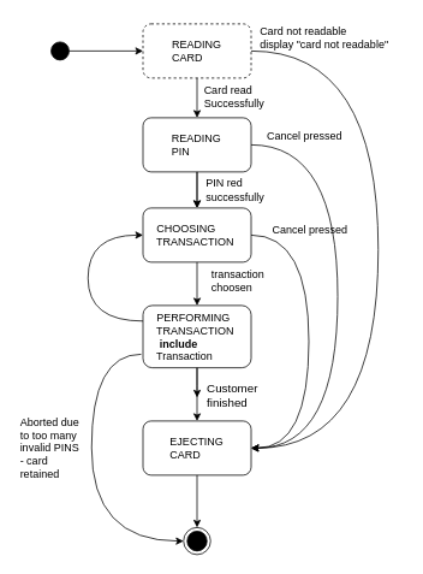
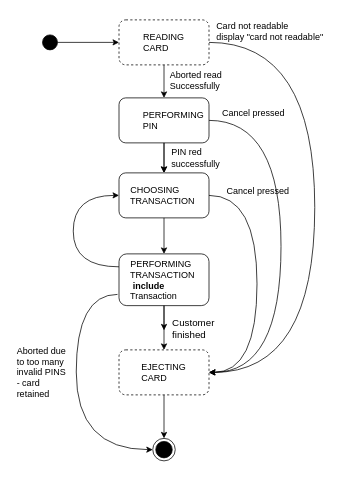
  <mxCell id="0" />
  <mxCell id="1" parent="0" />
  <mxCell id="2" style="edgeStyle=orthogonalEdgeStyle;rounded=0;orthogonalLoop=1;jettySize=auto;html=1;entryX=0.5;entryY=0;entryDx=0;entryDy=0;strokeColor=light-dark(#000000,#000000);" edge="1" parent="1" source="4" target="8"><mxGeometry relative="1" as="geometry" /></mxCell>
  <mxCell id="3" style="edgeStyle=elbowEdgeStyle;rounded=0;orthogonalLoop=1;jettySize=auto;html=1;entryX=1;entryY=0.5;entryDx=0;entryDy=0;strokeColor=light-dark(#000000,#000000);curved=1;" edge="1" parent="1" source="4" target="10"><mxGeometry relative="1" as="geometry"><Array as="points"><mxPoint x="419" y="281" /></Array></mxGeometry></mxCell>
  <mxCell id="4" value="&lt;font style=&quot;color: light-dark(rgb(0, 0, 0), rgb(0, 0, 0));&quot;&gt;RE&lt;/font&gt;&lt;font style=&quot;color: light-dark(rgb(0, 0, 0), rgb(0, 0, 0));&quot;&gt;ADING&lt;/font&gt;&lt;div style=&quot;text-align: left;&quot;&gt;&lt;font style=&quot;color: light-dark(rgb(0, 0, 0), rgb(0, 0, 0));&quot;&gt;CARD&lt;/font&gt;&lt;/div&gt;" style="rounded=1;whiteSpace=wrap;html=1;fillColor=none;strokeColor=light-dark(#000000,#000000);dashed=1;" vertex="1" parent="1"><mxGeometry x="158" y="26" width="120" height="60" as="geometry" /></mxCell>
  <mxCell id="5" value="" style="edgeStyle=orthogonalEdgeStyle;rounded=0;orthogonalLoop=1;jettySize=auto;html=1;" edge="1" parent="1" source="8" target="18"><mxGeometry relative="1" as="geometry" /></mxCell>
  <mxCell id="6" style="edgeStyle=orthogonalEdgeStyle;rounded=0;orthogonalLoop=1;jettySize=auto;html=1;entryX=0.5;entryY=0;entryDx=0;entryDy=0;strokeColor=light-dark(#000000,#000000);" edge="1" parent="1" source="8" target="18"><mxGeometry relative="1" as="geometry" /></mxCell>
  <mxCell id="7" style="edgeStyle=elbowEdgeStyle;rounded=0;orthogonalLoop=1;jettySize=auto;html=1;entryX=1;entryY=0.5;entryDx=0;entryDy=0;strokeColor=light-dark(#000000,#000000);curved=1;" edge="1" parent="1" source="8" target="10"><mxGeometry relative="1" as="geometry"><Array as="points"><mxPoint x="374" y="328" /></Array></mxGeometry></mxCell>
- <mxCell id="8" value="&lt;font style=&quot;color: light-dark(rgb(0, 0, 0), rgb(0, 0, 0));&quot;&gt;&amp;nbsp; &amp;nbsp; &amp;nbsp; &amp;nbsp; &amp;nbsp;READING&amp;nbsp;&lt;/font&gt;&lt;div&gt;&lt;font style=&quot;color: light-dark(rgb(0, 0, 0), rgb(0, 0, 0));&quot;&gt;&amp;nbsp; &amp;nbsp; &amp;nbsp; &amp;nbsp; &amp;nbsp;&lt;/font&gt;&lt;span style=&quot;color: light-dark(rgb(0, 0, 0), rgb(0, 0, 0)); background-color: transparent;&quot;&gt;PIN&lt;/span&gt;&lt;/div&gt;" style="rounded=1;whiteSpace=wrap;html=1;fillColor=none;strokeColor=light-dark(#000000,#000000);align=left;" vertex="1" parent="1"><mxGeometry x="158" y="130" width="120" height="60" as="geometry" /></mxCell>
+ <mxCell id="8" value="&lt;font style=&quot;color: light-dark(rgb(0, 0, 0), rgb(0, 0, 0));&quot;&gt;&amp;nbsp; &amp;nbsp; &amp;nbsp; &amp;nbsp; &amp;nbsp;PERFORMING&amp;nbsp;&lt;/font&gt;&lt;div&gt;&lt;font style=&quot;color: light-dark(rgb(0, 0, 0), rgb(0, 0, 0));&quot;&gt;&amp;nbsp; &amp;nbsp; &amp;nbsp; &amp;nbsp; &amp;nbsp;&lt;/font&gt;&lt;span style=&quot;color: light-dark(rgb(0, 0, 0), rgb(0, 0, 0)); background-color: transparent;&quot;&gt;PIN&lt;/span&gt;&lt;/div&gt;" style="rounded=1;whiteSpace=wrap;html=1;fillColor=none;strokeColor=light-dark(#000000,#000000);align=left;" vertex="1" parent="1"><mxGeometry x="158" y="130" width="120" height="60" as="geometry" /></mxCell>
  <mxCell id="9" style="edgeStyle=orthogonalEdgeStyle;rounded=0;orthogonalLoop=1;jettySize=auto;html=1;strokeColor=light-dark(#000000,#000000);" edge="1" parent="1" source="10" target="19"><mxGeometry relative="1" as="geometry" /></mxCell>
- <mxCell id="10" value="&lt;font style=&quot;color: light-dark(rgb(0, 0, 0), rgb(26, 26, 26));&quot;&gt;EJECTING&lt;/font&gt;&lt;div style=&quot;text-align: left;&quot;&gt;&lt;font style=&quot;color: light-dark(rgb(0, 0, 0), rgb(26, 26, 26));&quot;&gt;CARD&lt;/font&gt;&lt;/div&gt;" style="rounded=1;whiteSpace=wrap;html=1;fillColor=none;strokeColor=light-dark(#000000,#000000);" vertex="1" parent="1"><mxGeometry x="158" y="466" width="120" height="60" as="geometry" /></mxCell>
+ <mxCell id="10" value="&lt;font style=&quot;color: light-dark(rgb(0, 0, 0), rgb(26, 26, 26));&quot;&gt;EJECTING&lt;/font&gt;&lt;div style=&quot;text-align: left;&quot;&gt;&lt;font style=&quot;color: light-dark(rgb(0, 0, 0), rgb(26, 26, 26));&quot;&gt;CARD&lt;/font&gt;&lt;/div&gt;" style="rounded=1;whiteSpace=wrap;html=1;fillColor=none;strokeColor=light-dark(#000000,#000000);dashed=1;" vertex="1" parent="1"><mxGeometry x="158" y="466" width="120" height="60" as="geometry" /></mxCell>
  <mxCell id="11" style="edgeStyle=orthogonalEdgeStyle;rounded=0;orthogonalLoop=1;jettySize=auto;html=1;" edge="1" parent="1" source="15"><mxGeometry relative="1" as="geometry"><mxPoint x="218" y="440" as="targetPoint" /></mxGeometry></mxCell>
  <mxCell id="12" style="edgeStyle=orthogonalEdgeStyle;rounded=0;orthogonalLoop=1;jettySize=auto;html=1;entryX=0.5;entryY=0;entryDx=0;entryDy=0;strokeColor=light-dark(#000000,#000000);" edge="1" parent="1" source="15" target="10"><mxGeometry relative="1" as="geometry" /></mxCell>
  <mxCell id="13" style="edgeStyle=elbowEdgeStyle;rounded=0;orthogonalLoop=1;jettySize=auto;html=1;entryX=0;entryY=0.5;entryDx=0;entryDy=0;curved=1;strokeColor=light-dark(#000000,#000000);" edge="1" parent="1" target="19"><mxGeometry relative="1" as="geometry"><mxPoint x="156" y="392" as="sourcePoint" /><mxPoint x="130" y="581" as="targetPoint" /><Array as="points"><mxPoint x="101" y="496" /></Array></mxGeometry></mxCell>
  <mxCell id="14" style="edgeStyle=orthogonalEdgeStyle;rounded=0;orthogonalLoop=1;jettySize=auto;html=1;exitX=0;exitY=0.25;exitDx=0;exitDy=0;entryX=0;entryY=0.5;entryDx=0;entryDy=0;curved=1;strokeColor=light-dark(#000000,#000000);" edge="1" parent="1" source="15" target="18"><mxGeometry relative="1" as="geometry"><Array as="points"><mxPoint x="97" y="355" /><mxPoint x="97" y="260" /></Array></mxGeometry></mxCell>
  <mxCell id="15" value="&lt;font style=&quot;color: light-dark(rgb(0, 0, 0), rgb(0, 0, 0));&quot;&gt;&amp;nbsp; &amp;nbsp; PERFORMING&lt;/font&gt;&lt;div&gt;&lt;font style=&quot;color: light-dark(rgb(0, 0, 0), rgb(0, 0, 0));&quot;&gt;&amp;nbsp; &amp;nbsp; TRANSACTION&lt;/font&gt;&lt;/div&gt;&lt;div&gt;&lt;font style=&quot;color: light-dark(rgb(0, 0, 0), rgb(0, 0, 0));&quot;&gt;&lt;b&gt;&amp;nbsp; &amp;nbsp; &amp;nbsp;include&lt;/b&gt;&lt;/font&gt;&lt;/div&gt;&lt;div&gt;&lt;font style=&quot;color: light-dark(rgb(0, 0, 0), rgb(0, 0, 0));&quot;&gt;&amp;nbsp; &amp;nbsp; Transaction&lt;/font&gt;&lt;/div&gt;" style="rounded=1;whiteSpace=wrap;html=1;fillColor=none;strokeColor=light-dark(#000000,#000000);align=left;" vertex="1" parent="1"><mxGeometry x="158" y="338" width="120" height="69" as="geometry" /></mxCell>
  <mxCell id="16" style="edgeStyle=orthogonalEdgeStyle;rounded=0;orthogonalLoop=1;jettySize=auto;html=1;entryX=0.5;entryY=0;entryDx=0;entryDy=0;strokeColor=light-dark(#000000,#000000);" edge="1" parent="1" source="18" target="15"><mxGeometry relative="1" as="geometry" /></mxCell>
  <mxCell id="17" style="edgeStyle=elbowEdgeStyle;rounded=0;orthogonalLoop=1;jettySize=auto;html=1;entryX=1;entryY=0.5;entryDx=0;entryDy=0;strokeColor=light-dark(#000000,#000000);curved=1;" edge="1" parent="1" source="18" target="10"><mxGeometry relative="1" as="geometry"><Array as="points"><mxPoint x="342" y="366" /></Array></mxGeometry></mxCell>
  <mxCell id="18" value="&lt;font style=&quot;color: light-dark(rgb(0, 0, 0), rgb(0, 0, 0));&quot;&gt;&amp;nbsp; &amp;nbsp; CHOOSING&lt;/font&gt;&lt;div&gt;&lt;font style=&quot;color: light-dark(rgb(0, 0, 0), rgb(0, 0, 0));&quot;&gt;&amp;nbsp; &amp;nbsp; TRANSACTION&lt;/font&gt;&lt;/div&gt;" style="rounded=1;whiteSpace=wrap;html=1;fillColor=none;strokeColor=light-dark(#000000,#000000);align=left;" vertex="1" parent="1"><mxGeometry x="158" y="230" width="120" height="60" as="geometry" /></mxCell>
  <mxCell id="19" value="" style="ellipse;html=1;shape=endState;fillColor=strokeColor;strokeColor=light-dark(#000000,#000000);" vertex="1" parent="1"><mxGeometry x="203" y="584" width="30" height="30" as="geometry" /></mxCell>
  <mxCell id="20" style="edgeStyle=orthogonalEdgeStyle;rounded=0;orthogonalLoop=1;jettySize=auto;html=1;entryX=0;entryY=0.5;entryDx=0;entryDy=0;strokeColor=light-dark(#000000,#000000);" edge="1" parent="1" source="21" target="4"><mxGeometry relative="1" as="geometry" /></mxCell>
  <mxCell id="21" value="" style="ellipse;fillColor=strokeColor;html=1;strokeColor=light-dark(#000000,#000000);" vertex="1" parent="1"><mxGeometry x="56" y="46" width="20" height="20" as="geometry" /></mxCell>
  <mxCell id="22" value="&lt;font style=&quot;color: light-dark(rgb(0, 0, 0), rgb(0, 0, 0));&quot;&gt;Card not readable&lt;/font&gt;&lt;div style=&quot;&quot;&gt;&lt;font style=&quot;color: light-dark(rgb(0, 0, 0), rgb(0, 0, 0));&quot;&gt;display &quot;card not readable&quot;&lt;/font&gt;&lt;/div&gt;" style="text;html=1;align=left;verticalAlign=middle;resizable=0;points=[];autosize=1;strokeColor=none;fillColor=none;" vertex="1" parent="1"><mxGeometry x="286" y="20" width="161" height="41" as="geometry" /></mxCell>
- <mxCell id="23" value="&lt;font style=&quot;color: light-dark(rgb(0, 0, 0), rgb(0, 0, 0));&quot;&gt;Card read&lt;/font&gt;&lt;div&gt;&lt;font style=&quot;color: light-dark(rgb(0, 0, 0), rgb(0, 0, 0));&quot;&gt;Successfully&lt;/font&gt;&lt;/div&gt;" style="text;html=1;align=left;verticalAlign=middle;resizable=0;points=[];autosize=1;strokeColor=none;fillColor=none;" vertex="1" parent="1"><mxGeometry x="224" y="86" width="85" height="41" as="geometry" /></mxCell>
+ <mxCell id="23" value="&lt;font style=&quot;color: light-dark(rgb(0, 0, 0), rgb(0, 0, 0));&quot;&gt;Aborted read&lt;/font&gt;&lt;div&gt;&lt;font style=&quot;color: light-dark(rgb(0, 0, 0), rgb(0, 0, 0));&quot;&gt;Successfully&lt;/font&gt;&lt;/div&gt;" style="text;html=1;align=left;verticalAlign=middle;resizable=0;points=[];autosize=1;strokeColor=none;fillColor=none;" vertex="1" parent="1"><mxGeometry x="224" y="86" width="85" height="41" as="geometry" /></mxCell>
  <mxCell id="24" value="&lt;font style=&quot;color: light-dark(rgb(0, 0, 0), rgb(0, 0, 0));&quot;&gt;Cancel pressed&lt;/font&gt;" style="text;html=1;align=center;verticalAlign=middle;resizable=0;points=[];autosize=1;strokeColor=none;fillColor=none;" vertex="1" parent="1"><mxGeometry x="286" y="138" width="101" height="26" as="geometry" /></mxCell>
  <mxCell id="25" value="&lt;span&gt;&lt;font style=&quot;color: light-dark(rgb(0, 0, 0), rgb(0, 0, 0));&quot;&gt;Cancel pressed&lt;/font&gt;&lt;/span&gt;" style="text;html=1;align=center;verticalAlign=middle;resizable=0;points=[];autosize=1;strokeColor=none;fillColor=none;" vertex="1" parent="1"><mxGeometry x="292" y="241" width="101" height="26" as="geometry" /></mxCell>
  <mxCell id="26" value="&lt;font style=&quot;color: light-dark(rgb(0, 0, 0), rgb(0, 0, 0));&quot;&gt;PIN red&lt;/font&gt;&lt;div&gt;&lt;font style=&quot;color: light-dark(rgb(0, 0, 0), rgb(0, 0, 0));&quot;&gt;successfully&lt;/font&gt;&lt;/div&gt;" style="text;html=1;align=left;verticalAlign=middle;resizable=0;points=[];autosize=1;strokeColor=none;fillColor=none;" vertex="1" parent="1"><mxGeometry x="226" y="189" width="83" height="41" as="geometry" /></mxCell>
- <mxCell id="27" value="&lt;font style=&quot;color: light-dark(rgb(0, 0, 0), rgb(0, 0, 0));&quot;&gt;transaction&lt;/font&gt;&lt;div style=&quot;text-align: left;&quot;&gt;&lt;font style=&quot;color: light-dark(rgb(0, 0, 0), rgb(0, 0, 0));&quot;&gt;choosen&lt;/font&gt;&lt;/div&gt;" style="text;html=1;align=center;verticalAlign=middle;resizable=0;points=[];autosize=1;strokeColor=none;fillColor=none;" vertex="1" parent="1"><mxGeometry x="224" y="290" width="77" height="41" as="geometry" /></mxCell>
  <mxCell id="28" value="&lt;font style=&quot;color: light-dark(rgb(0, 0, 0), rgb(0, 0, 0)); font-size: 13px;&quot;&gt;Customer&lt;/font&gt;&lt;div style=&quot;text-align: left;&quot;&gt;&lt;font style=&quot;color: light-dark(rgb(0, 0, 0), rgb(0, 0, 0)); font-size: 13px;&quot;&gt;finished&lt;/font&gt;&lt;/div&gt;" style="text;html=1;align=center;verticalAlign=middle;resizable=0;points=[];autosize=1;strokeColor=none;fillColor=none;" vertex="1" parent="1"><mxGeometry x="220" y="415" width="74" height="43" as="geometry" /></mxCell>
  <mxCell id="29" value="&lt;font style=&quot;color: light-dark(rgb(0, 0, 0), rgb(0, 0, 0));&quot;&gt;Aborted due&lt;/font&gt;&lt;div&gt;&lt;font style=&quot;color: light-dark(rgb(0, 0, 0), rgb(0, 0, 0));&quot;&gt;to too many&lt;/font&gt;&lt;/div&gt;&lt;div&gt;&lt;font style=&quot;color: light-dark(rgb(0, 0, 0), rgb(0, 0, 0));&quot;&gt;invalid PINS&lt;/font&gt;&lt;/div&gt;&lt;div&gt;&lt;font style=&quot;color: light-dark(rgb(0, 0, 0), rgb(0, 0, 0));&quot;&gt;- card&lt;/font&gt;&lt;/div&gt;&lt;div&gt;&lt;font style=&quot;color: light-dark(rgb(0, 0, 0), rgb(0, 0, 0));&quot;&gt;retained&lt;/font&gt;&lt;/div&gt;" style="text;html=1;align=left;verticalAlign=middle;resizable=0;points=[];autosize=1;strokeColor=none;fillColor=none;" vertex="1" parent="1"><mxGeometry x="20" y="454" width="83" height="84" as="geometry" /></mxCell>
